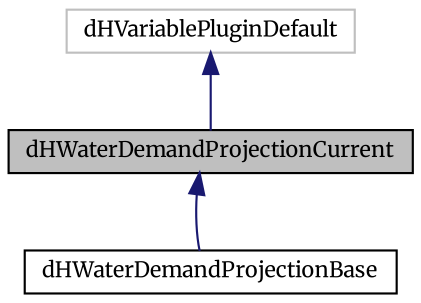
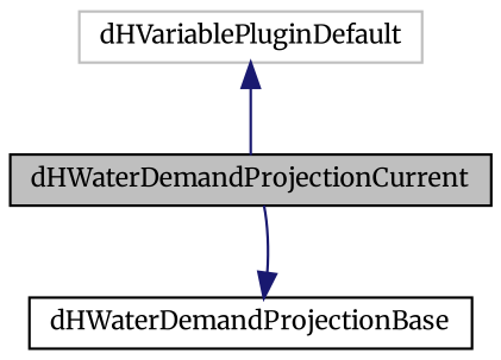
  digraph {
    fontname=Merriweather
    node [color=black fillcolor=white fontname=Merriweather fontsize=10 shape=record style=filled]
    edge [color=midnightblue dir=back fontname=Merriweather fontsize=10 labelfontname=Helvetica labelfontsize=10 style=solid]
    n1 [fillcolor=grey75 fontcolor=black height=0.2 label=dHWaterDemandProjectionCurrent width=0.4]
    n2 [height=0.2 label=dHWaterDemandProjectionBase width=0.4]
    n3 [color=grey75 height=0.2 label=dHVariablePluginDefault width=0.4]
-   n1 -> n2
+   n2 -> n1
    n3 -> n1
  }
